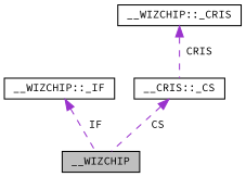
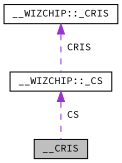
  digraph {
    fontname="Source Code Pro"
    node [color=black fillcolor=white fontname="Source Code Pro" fontsize=10 shape=record style=filled]
    edge [color=darkorchid3 dir=back fontname="Source Code Pro" fontsize=10 labelfontname=Helvetica labelfontsize=10 style=dashed]
-   n1 [fillcolor=grey75 fontcolor=black height=0.2 label=__WIZCHIP width=0.4]
-   n2 [height=0.2 label="__WIZCHIP::_IF" width=0.4]
-   n3 [height=0.2 label="__CRIS::_CS" width=0.4]
+   n1 [fillcolor=grey75 fontcolor=black height=0.2 label=__CRIS width=0.4]
+   n3 [height=0.2 label="__WIZCHIP::_CS" width=0.4]
    n4 [height=0.2 label="__WIZCHIP::_CRIS" width=0.4]
-   n2 -> n1 [label=" IF"]
    n3 -> n1 [label=" CS"]
    n4 -> n3 [label=" CRIS"]
  }
